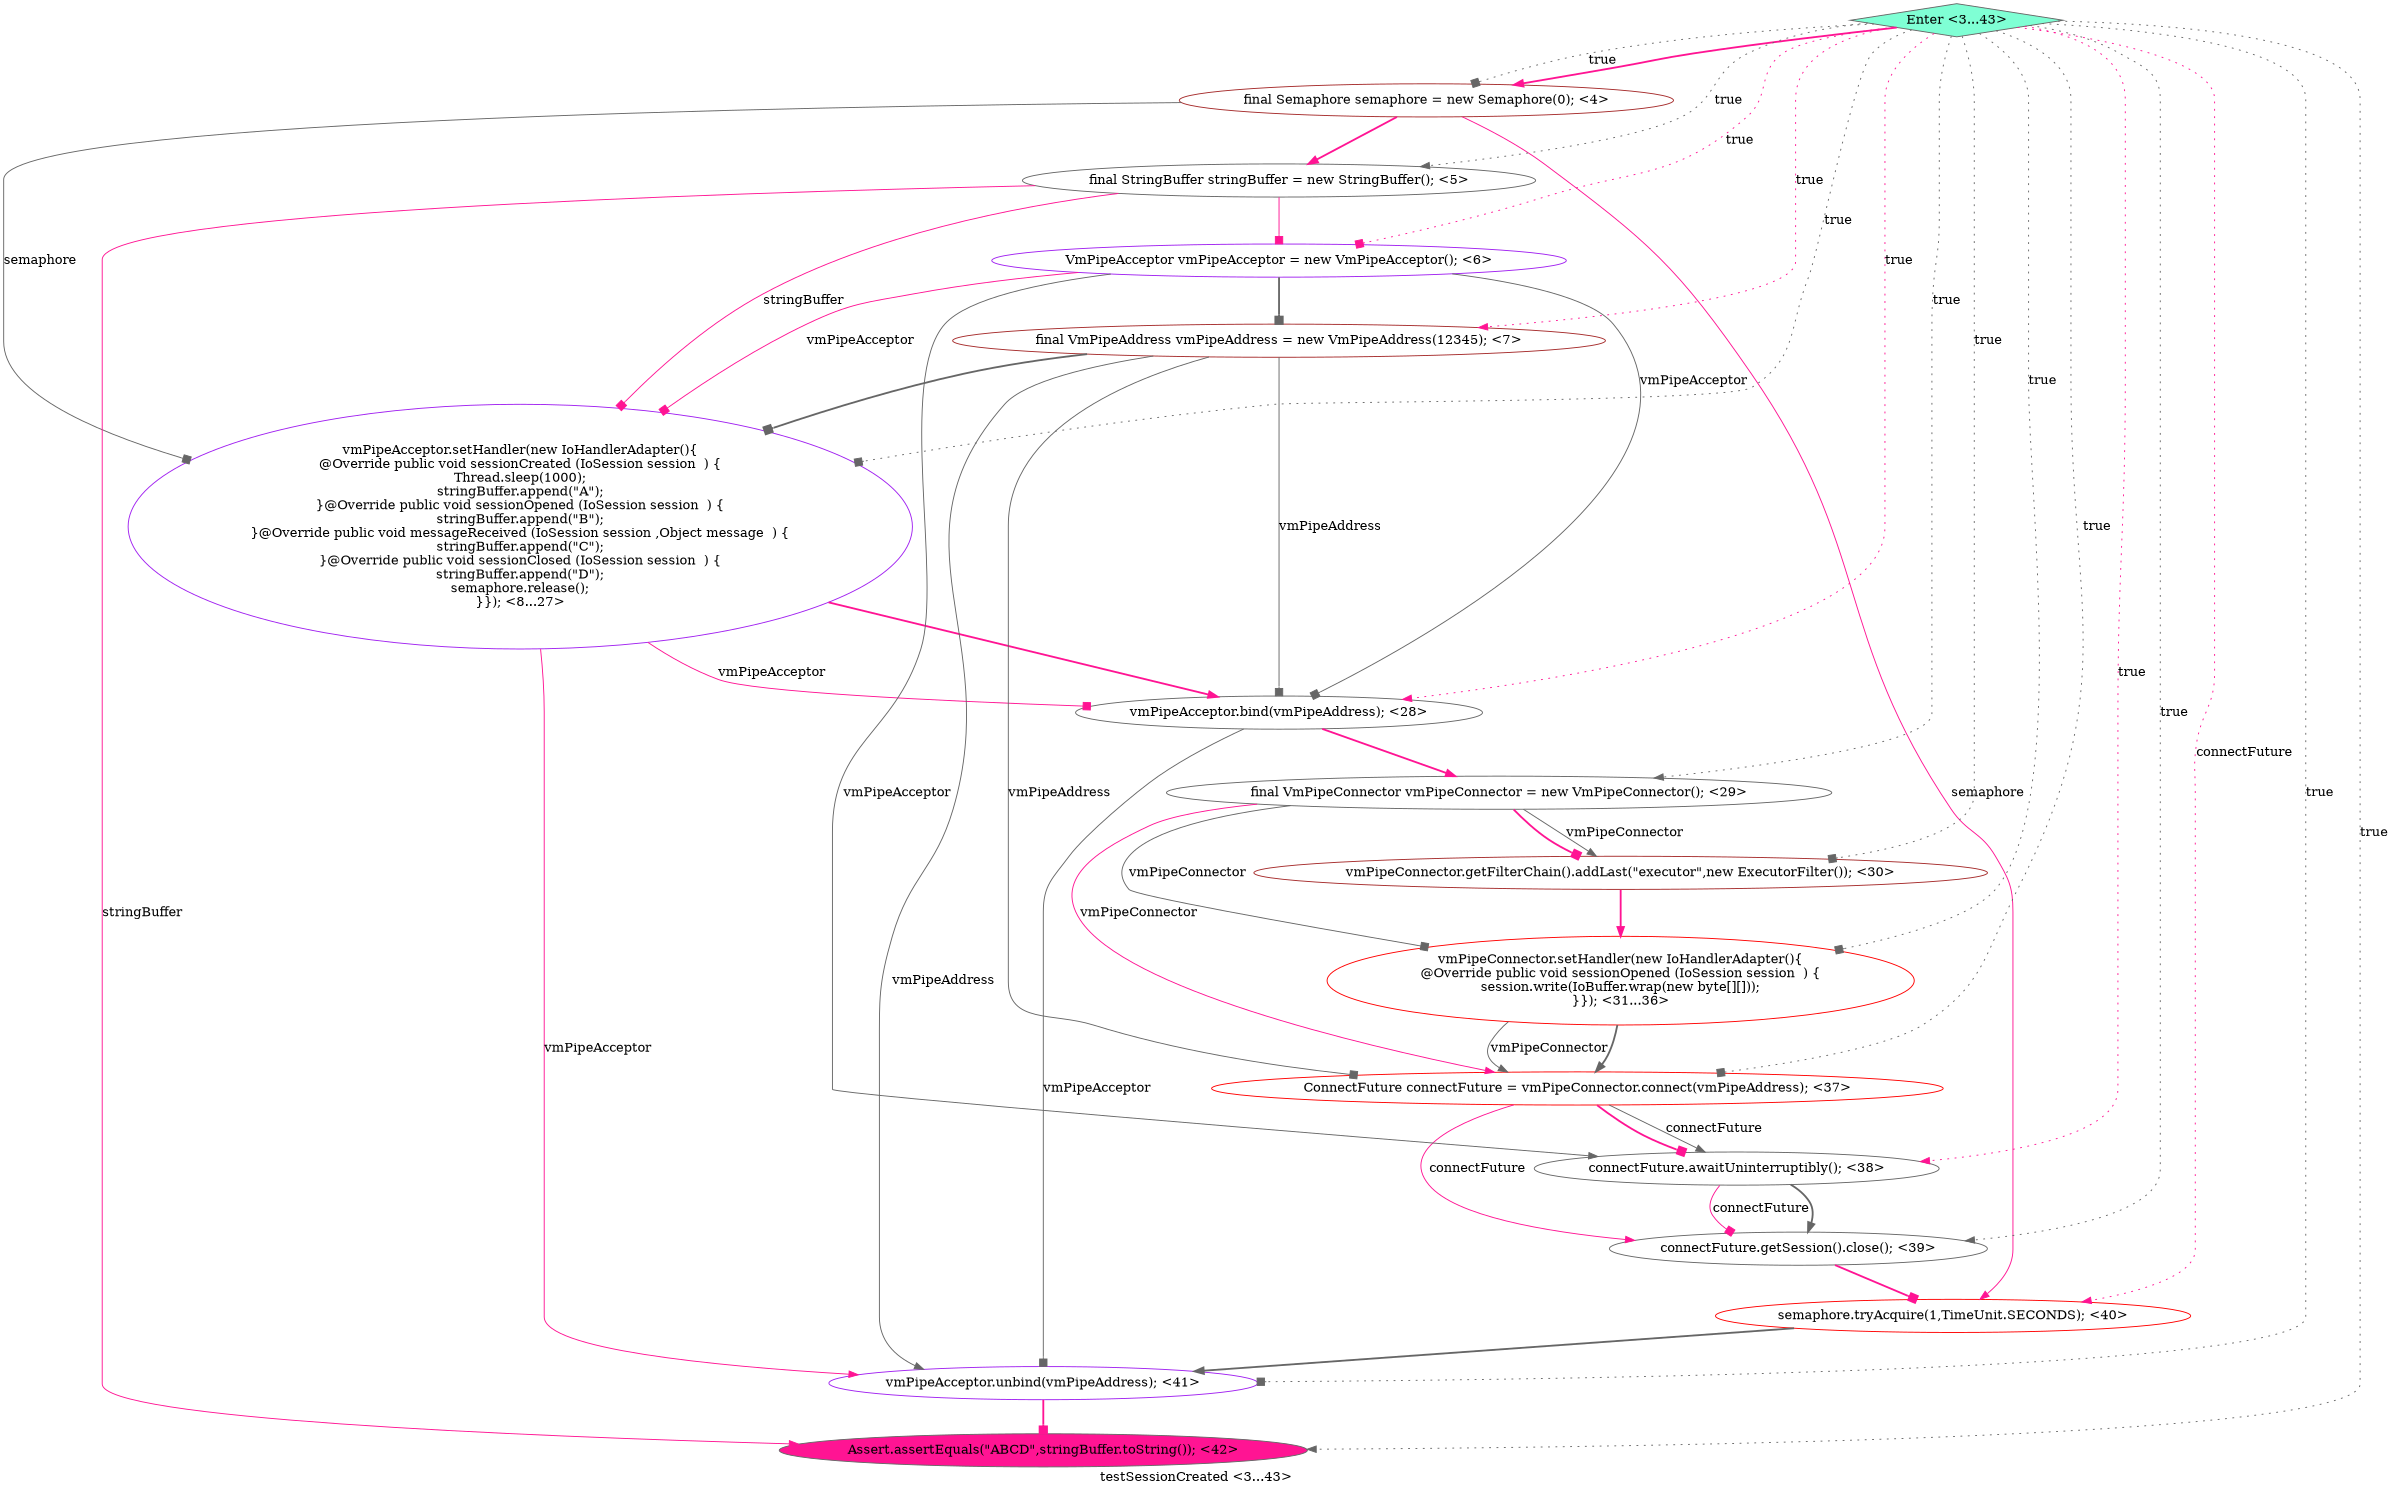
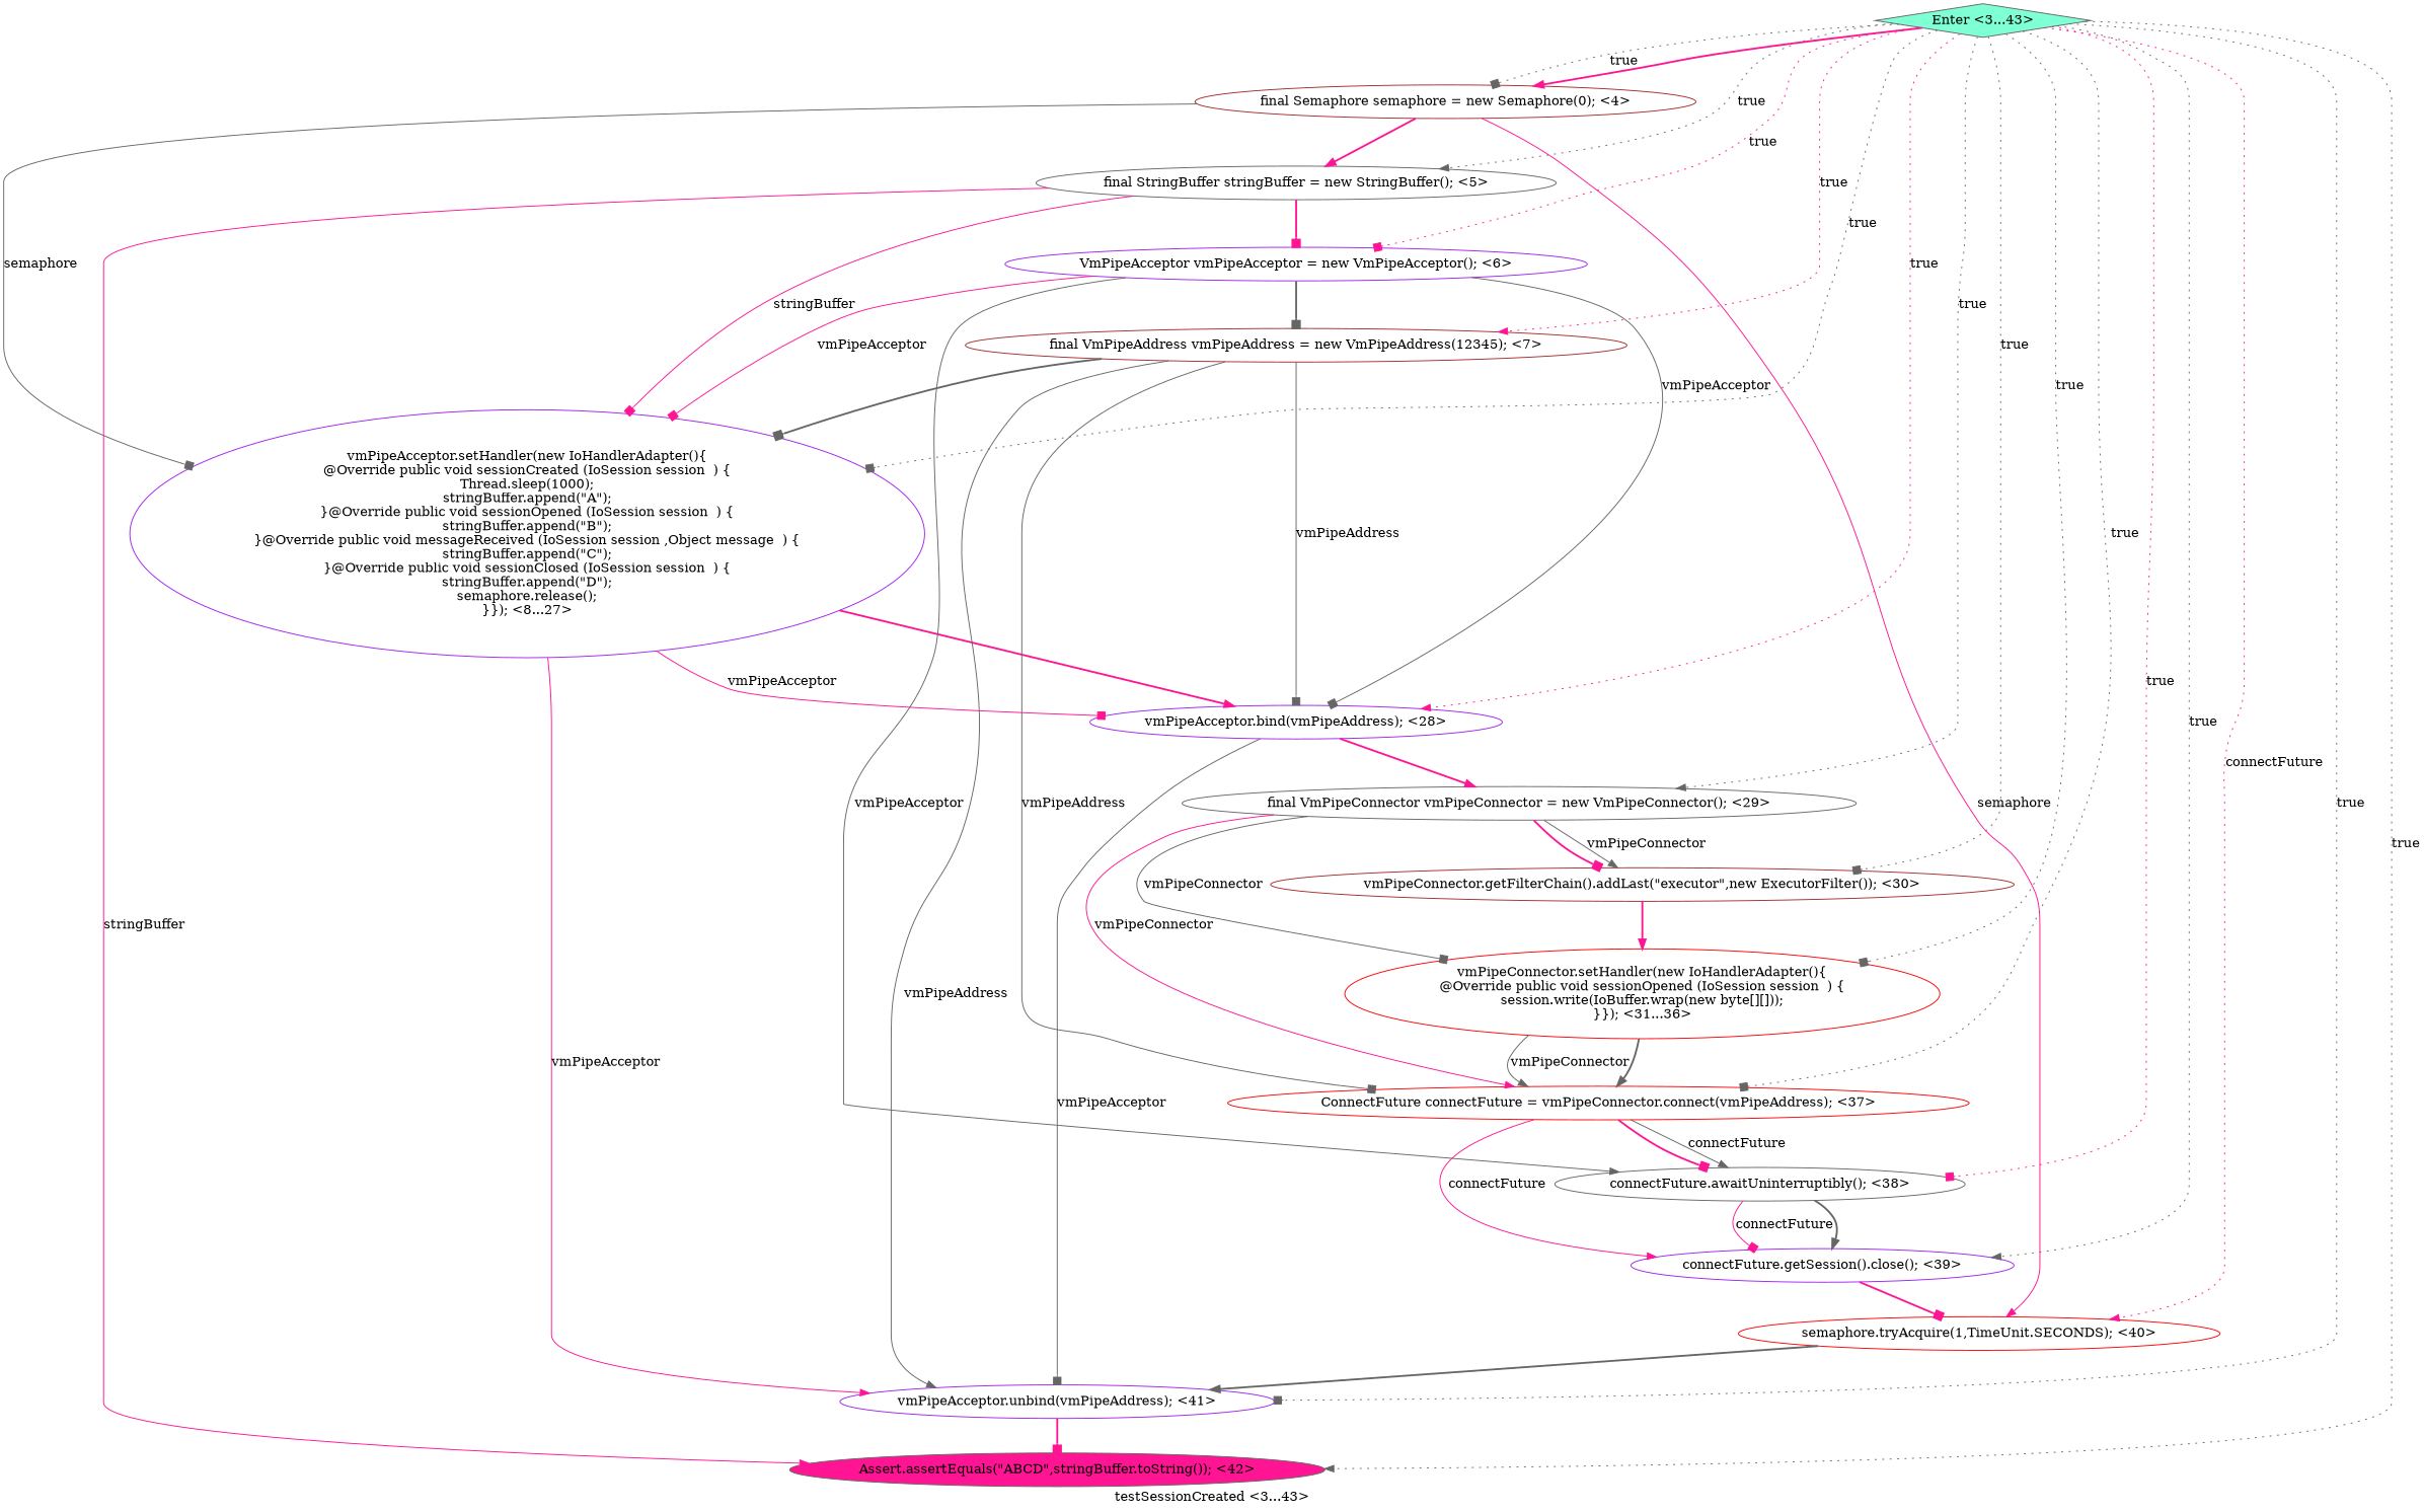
  digraph {
    label="testSessionCreated <3...43>"
    node [color=gray40 fillcolor=white shape=ellipse style=filled]
    edge [arrowhead=normal color=gray40 style=solid]
-   n1 [label="vmPipeAcceptor.bind(vmPipeAddress); <28>"]
+   n1 [color=purple label="vmPipeAcceptor.bind(vmPipeAddress); <28>"]
    n2 [label="final VmPipeConnector vmPipeConnector = new VmPipeConnector(); <29>"]
    n3 [color=purple label="vmPipeAcceptor.unbind(vmPipeAddress); <41>"]
    n4 [color=brown label="vmPipeConnector.getFilterChain().addLast(\"executor\",new ExecutorFilter()); <30>"]
    n5 [color=red label="vmPipeConnector.setHandler(new IoHandlerAdapter(){\n@Override public void sessionOpened (IoSession session  ) {\nsession.write(IoBuffer.wrap(new byte[][]));\n}}); <31...36>"]
    n6 [color=red label="ConnectFuture connectFuture = vmPipeConnector.connect(vmPipeAddress); <37>"]
    n7 [fillcolor=deeppink label="Assert.assertEquals(\"ABCD\",stringBuffer.toString()); <42>"]
-   n8 [label="connectFuture.getSession().close(); <39>"]
+   n8 [color=purple label="connectFuture.getSession().close(); <39>"]
    n9 [color=red label="semaphore.tryAcquire(1,TimeUnit.SECONDS); <40>"]
    n10 [color=brown label="final Semaphore semaphore = new Semaphore(0); <4>"]
    n11 [color=purple label="vmPipeAcceptor.setHandler(new IoHandlerAdapter(){\n@Override public void sessionCreated (IoSession session  ) {\nThread.sleep(1000);\nstringBuffer.append(\"A\");\n}@Override public void sessionOpened (IoSession session  ) {\nstringBuffer.append(\"B\");\n}@Override public void messageReceived (IoSession session ,Object message  ) {\nstringBuffer.append(\"C\");\n}@Override public void sessionClosed (IoSession session  ) {\nstringBuffer.append(\"D\");\nsemaphore.release();\n}}); <8...27>"]
    n12 [label="final StringBuffer stringBuffer = new StringBuffer(); <5>"]
    n13 [color=purple label="VmPipeAcceptor vmPipeAcceptor = new VmPipeAcceptor(); <6>"]
    n14 [label="connectFuture.awaitUninterruptibly(); <38>"]
    n15 [color=brown label="final VmPipeAddress vmPipeAddress = new VmPipeAddress(12345); <7>"]
    n16 [fillcolor=aquamarine label="Enter <3...43>" shape=diamond]
    n1 -> n2 [color=deeppink style=bold]
    n1 -> n3 [arrowhead=box label=vmPipeAcceptor]
    n2 -> n4 [label=vmPipeConnector]
    n2 -> n4 [arrowhead=box color=deeppink style=bold]
    n2 -> n5 [arrowhead=box label=vmPipeConnector]
    n2 -> n6 [color=deeppink label=vmPipeConnector]
    n3 -> n7 [arrowhead=box color=deeppink style=bold]
    n4 -> n5 [color=deeppink style=bold]
    n5 -> n6 [label=vmPipeConnector]
    n5 -> n6 [style=bold]
    n6 -> n8 [color=deeppink label=connectFuture]
    n6 -> n14 [label=connectFuture]
    n6 -> n14 [arrowhead=box color=deeppink style=bold]
    n8 -> n9 [arrowhead=box color=deeppink style=bold]
    n9 -> n3 [style=bold]
    n10 -> n9 [color=deeppink label=semaphore]
    n10 -> n11 [arrowhead=box label=semaphore]
    n10 -> n12 [color=deeppink style=bold]
    n11 -> n1 [arrowhead=box color=deeppink label=vmPipeAcceptor]
    n11 -> n1 [color=deeppink style=bold]
    n11 -> n3 [color=deeppink label=vmPipeAcceptor]
    n12 -> n7 [color=deeppink label=stringBuffer]
    n12 -> n11 [arrowhead=box color=deeppink label=stringBuffer]
-   n12 -> n13 [arrowhead=box color=deeppink]
+   n12 -> n13 [arrowhead=box color=deeppink style=bold]
    n13 -> n1 [arrowhead=box label=vmPipeAcceptor]
    n13 -> n11 [arrowhead=box color=deeppink label=vmPipeAcceptor]
    n13 -> n14 [label=vmPipeAcceptor]
    n13 -> n15 [arrowhead=box style=bold]
    n14 -> n8 [arrowhead=box color=deeppink label=connectFuture]
    n14 -> n8 [style=bold]
    n15 -> n1 [arrowhead=box label=vmPipeAddress]
    n15 -> n3 [label=vmPipeAddress]
    n15 -> n6 [arrowhead=box label=vmPipeAddress]
    n15 -> n11 [arrowhead=box style=bold]
    n16 -> n1 [color=deeppink label=true style=dotted]
    n16 -> n2 [label=true style=dotted]
    n16 -> n3 [arrowhead=box label=true style=dotted]
    n16 -> n4 [arrowhead=box label=true style=dotted]
    n16 -> n5 [arrowhead=box label=true style=dotted]
    n16 -> n6 [arrowhead=box label=true style=dotted]
    n16 -> n7 [label=true style=dotted]
    n16 -> n8 [label=true style=dotted]
    n16 -> n9 [color=deeppink label=connectFuture style=dotted]
    n16 -> n10 [arrowhead=box label=true style=dotted]
    n16 -> n10 [color=deeppink style=bold]
    n16 -> n11 [arrowhead=box label=true style=dotted]
    n16 -> n12 [label=true style=dotted]
    n16 -> n13 [arrowhead=box color=deeppink label=true style=dotted]
-   n16 -> n14 [color=deeppink label=true style=dotted]
+   n16 -> n14 [arrowhead=box color=deeppink label=true style=dotted]
    n16 -> n15 [color=deeppink label=true style=dotted]
  }
